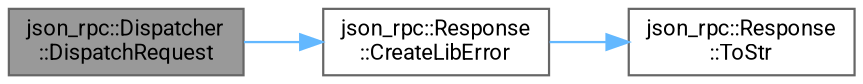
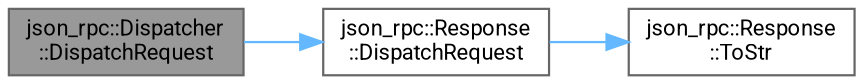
  digraph {
    fontname=Roboto
    rankdir=LR
    node [color=grey40 fillcolor=white fontname=Roboto fontsize=10 shape=box style=filled]
    edge [color=steelblue1 fontname=Roboto fontsize=10 labelfontname=Helvetica labelfontsize=10 style=solid]
    n1 [color=gray40 fillcolor=grey60 fontcolor=black height=0.2 label="json_rpc::Dispatcher\l::DispatchRequest" width=0.4]
-   n2 [height=0.2 label="json_rpc::Response\l::CreateLibError" width=0.4]
+   n2 [height=0.2 label="json_rpc::Response\l::DispatchRequest" width=0.4]
    n3 [height=0.2 label="json_rpc::Response\l::ToStr" width=0.4]
    n1 -> n2
    n2 -> n3
  }
